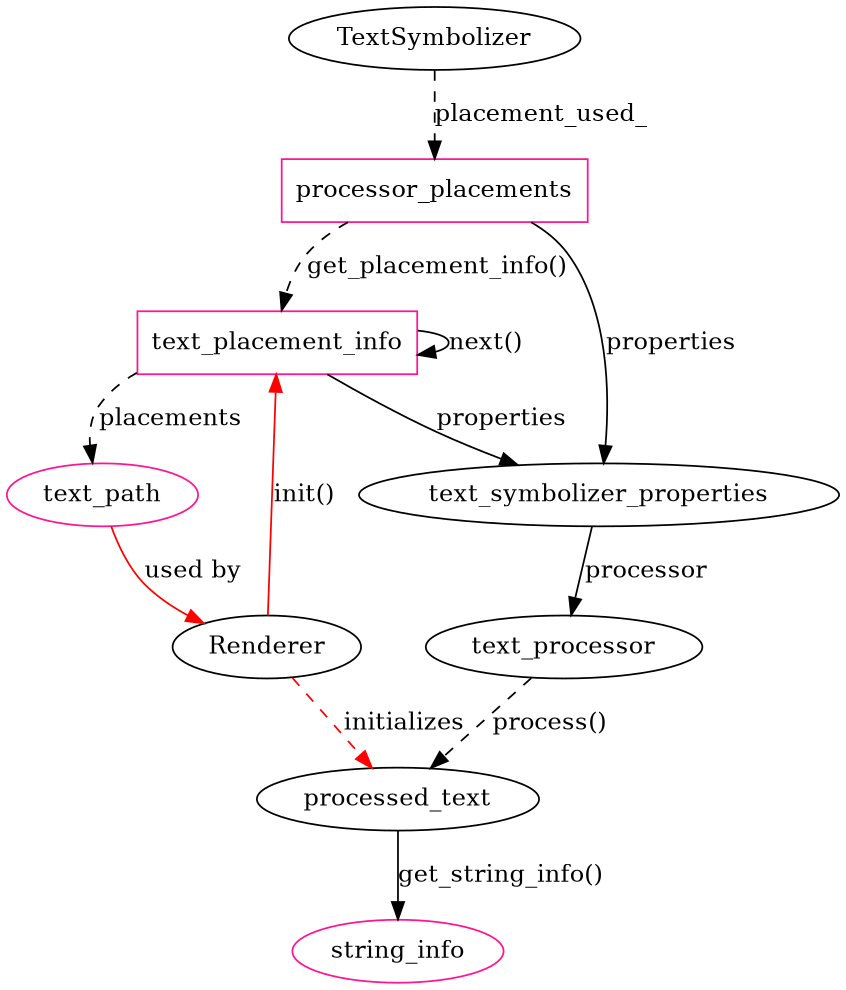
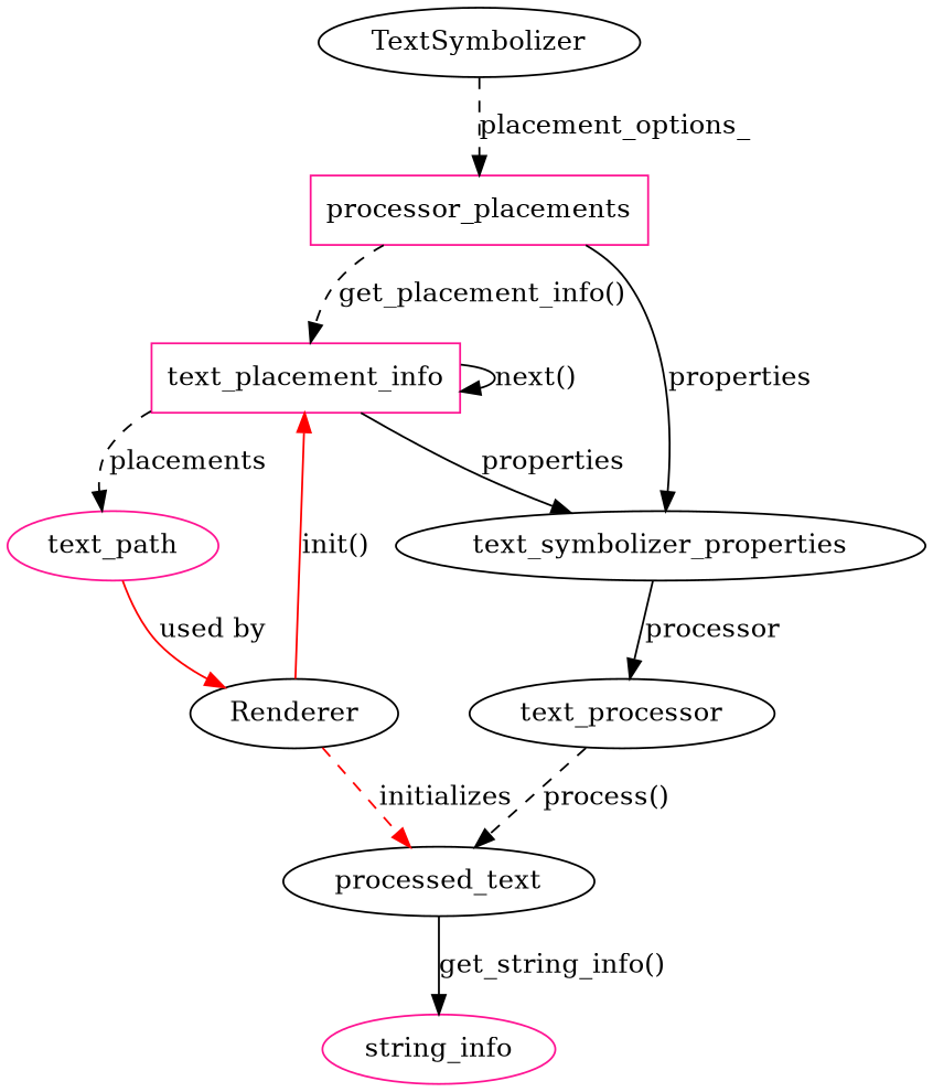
  digraph {
    node [color=black]
    n1 [color=deeppink label=processor_placements shape=box]
    text_placement_info [color=deeppink shape=box]
    text_symbolizer_properties
    text_path [color=deeppink]
    text_processor
    Renderer
    processed_text
    string_info [color=deeppink]
    TextSymbolizer
    n1 -> text_placement_info [label="get_placement_info()" style=dashed]
    n1 -> text_symbolizer_properties [label=properties]
    text_placement_info -> text_placement_info [label="next()"]
    text_placement_info -> text_symbolizer_properties [label=properties]
    text_placement_info -> text_path [label=placements style=dashed]
    text_symbolizer_properties -> text_processor [label=processor]
    text_path -> Renderer [color=red label="used by"]
    text_processor -> processed_text [label="process()" style=dashed]
    Renderer -> text_placement_info [color=red label="init()"]
    Renderer -> processed_text [color=red label=initializes style=dashed]
    processed_text -> string_info [label="get_string_info()"]
-   TextSymbolizer -> n1 [label=placement_used_ style=dashed]
+   TextSymbolizer -> n1 [label=placement_options_ style=dashed]
  }
